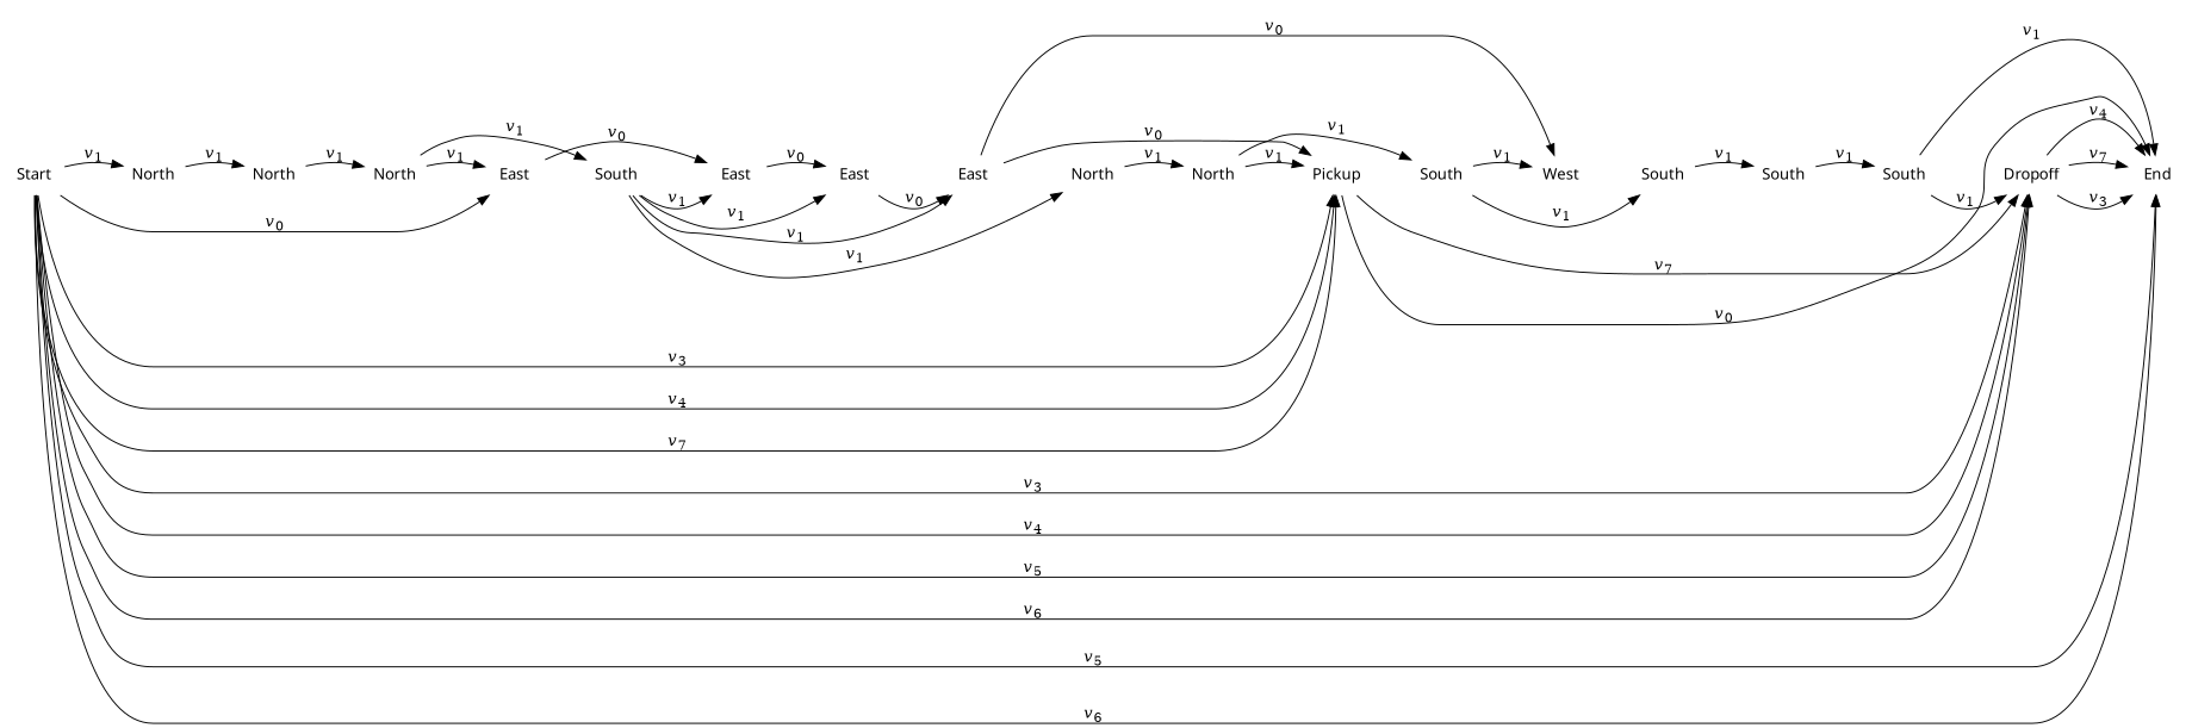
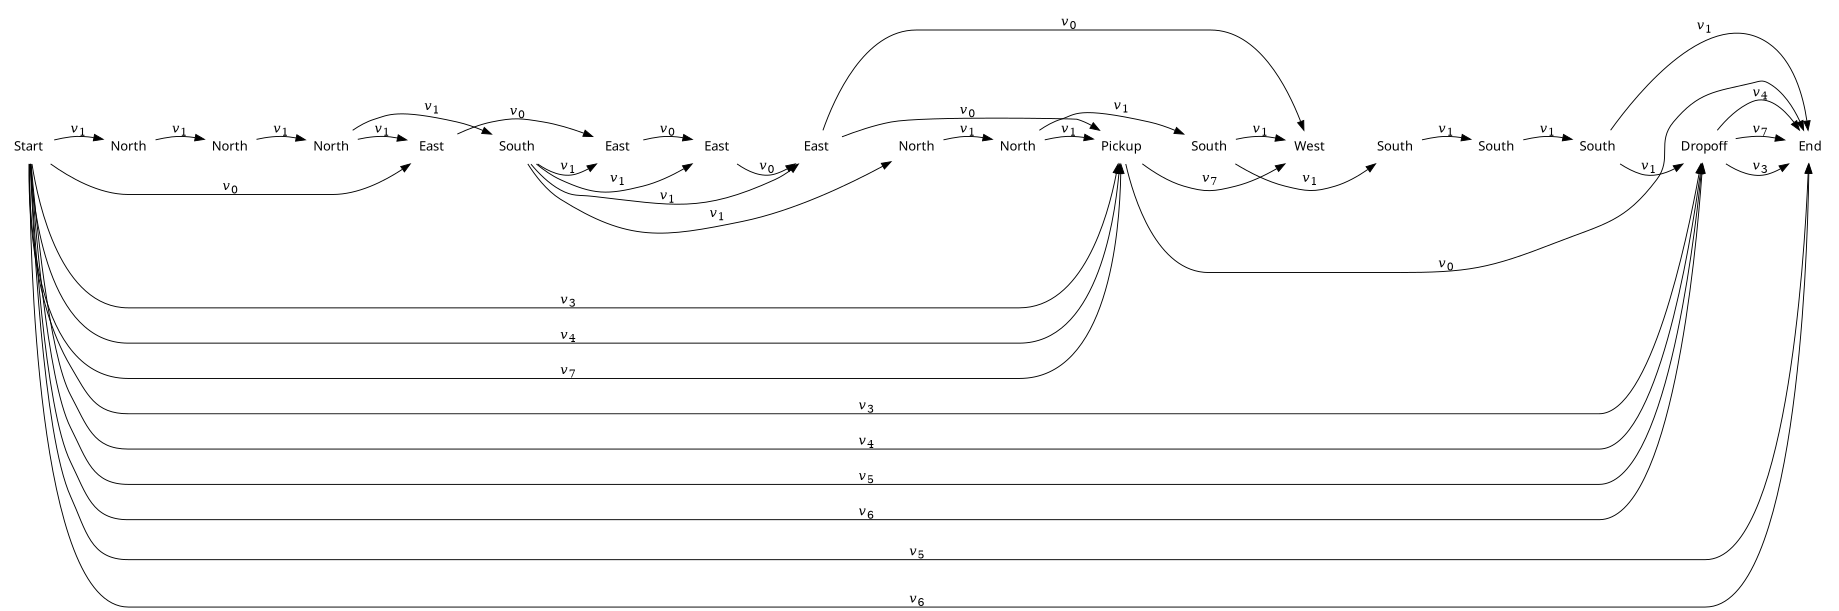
  digraph {
    rankdir=LR
    node [fontname=sans shape=plaintext]
    edge [arrowhead=normal]
    n1 [label=Start]
    n2 [label=North]
    n3 [label=East]
    n4 [label=Pickup]
    n5 [label=Dropoff]
    n6 [label=End]
    n7 [label=North]
    n8 [label=South]
    n9 [label=East]
    n10 [label=South]
    n11 [label=North]
    n12 [label=East]
    n13 [label=East]
    n14 [label=North]
    n15 [label=West]
    n16 [label=North]
    n17 [label=South]
    n18 [label=South]
    n19 [label=South]
    n1 -> n2 [label=<<i>v</i><sub>1</sub>>]
    n1 -> n2 [style=invis weight=100]
    n1 -> n3 [label=<<i>v</i><sub>0</sub>>]
    n1 -> n4 [label=<<i>v</i><sub>3</sub>>]
    n1 -> n4 [label=<<i>v</i><sub>4</sub>>]
    n1 -> n4 [label=<<i>v</i><sub>7</sub>>]
    n1 -> n5 [label=<<i>v</i><sub>3</sub>>]
    n1 -> n5 [label=<<i>v</i><sub>4</sub>>]
    n1 -> n5 [label=<<i>v</i><sub>5</sub>>]
    n1 -> n5 [label=<<i>v</i><sub>6</sub>>]
    n1 -> n6 [label=<<i>v</i><sub>5</sub>>]
    n1 -> n6 [label=<<i>v</i><sub>6</sub>>]
    n2 -> n7 [label=<<i>v</i><sub>1</sub>>]
    n2 -> n7 [style=invis weight=100]
    n3 -> n8 [style=invis weight=100]
    n3 -> n9 [label=<<i>v</i><sub>0</sub>>]
-   n4 -> n5 [label=<<i>v</i><sub>7</sub>>]
+   n4 -> n15 [label=<<i>v</i><sub>7</sub>>]
    n4 -> n6 [label=<<i>v</i><sub>0</sub>>]
    n4 -> n10 [style=invis weight=100]
    n5 -> n6 [label=<<i>v</i><sub>3</sub>>]
    n5 -> n6 [label=<<i>v</i><sub>4</sub>>]
    n5 -> n6 [label=<<i>v</i><sub>7</sub>>]
    n5 -> n6 [style=invis weight=100]
    n7 -> n11 [label=<<i>v</i><sub>1</sub>>]
    n7 -> n11 [style=invis weight=100]
    n8 -> n9 [label=<<i>v</i><sub>1</sub>>]
    n8 -> n9 [style=invis weight=100]
    n8 -> n12 [label=<<i>v</i><sub>1</sub>>]
    n8 -> n13 [label=<<i>v</i><sub>1</sub>>]
    n8 -> n14 [label=<<i>v</i><sub>1</sub>>]
    n9 -> n12 [label=<<i>v</i><sub>0</sub>>]
    n9 -> n12 [style=invis weight=100]
    n10 -> n15 [label=<<i>v</i><sub>1</sub>>]
    n10 -> n15 [style=invis weight=100]
    n10 -> n17 [label=<<i>v</i><sub>1</sub>>]
    n11 -> n3 [label=<<i>v</i><sub>1</sub>>]
    n11 -> n3 [style=invis weight=100]
    n11 -> n8 [label=<<i>v</i><sub>1</sub>>]
    n12 -> n13 [label=<<i>v</i><sub>0</sub>>]
    n12 -> n13 [style=invis weight=100]
    n13 -> n4 [label=<<i>v</i><sub>0</sub>>]
    n13 -> n14 [style=invis weight=100]
    n13 -> n15 [label=<<i>v</i><sub>0</sub>>]
    n14 -> n16 [label=<<i>v</i><sub>1</sub>>]
    n14 -> n16 [style=invis weight=100]
    n15 -> n17 [style=invis weight=100]
    n16 -> n4 [label=<<i>v</i><sub>1</sub>>]
    n16 -> n4 [style=invis weight=100]
    n16 -> n10 [label=<<i>v</i><sub>1</sub>>]
    n17 -> n18 [label=<<i>v</i><sub>1</sub>>]
    n17 -> n18 [style=invis weight=100]
    n18 -> n19 [label=<<i>v</i><sub>1</sub>>]
    n18 -> n19 [style=invis weight=100]
    n19 -> n5 [label=<<i>v</i><sub>1</sub>>]
    n19 -> n5 [style=invis weight=100]
    n19 -> n6 [label=<<i>v</i><sub>1</sub>>]
  }
